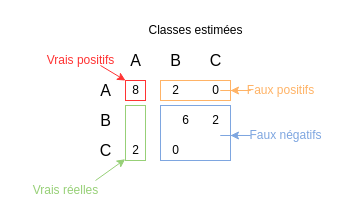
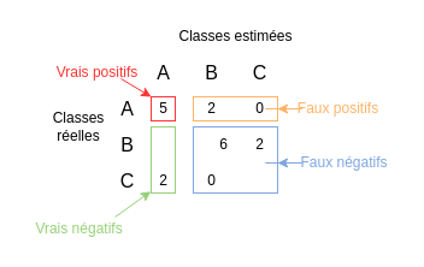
  <mxCell id="0" />
  <mxCell id="1" parent="0" />
  <mxCell id="2" value="" style="rounded=0;whiteSpace=wrap;html=1;strokeColor=#7EA6E0;" vertex="1" parent="1"><mxGeometry x="160" y="105" width="70" height="55" as="geometry" /></mxCell>
  <mxCell id="3" value="" style="rounded=0;whiteSpace=wrap;html=1;strokeColor=#FFB366;" vertex="1" parent="1"><mxGeometry x="160" y="80" width="70" height="20" as="geometry" /></mxCell>
  <mxCell id="4" value="" style="rounded=0;whiteSpace=wrap;html=1;strokeColor=#97D077;" vertex="1" parent="1"><mxGeometry x="125" y="105" width="20" height="55" as="geometry" /></mxCell>
  <mxCell id="5" value="" style="rounded=0;whiteSpace=wrap;html=1;fontColor=#000000;strokeColor=#FF3333;" parent="1" vertex="1"><mxGeometry x="125" y="80" width="20" height="20" as="geometry" /></mxCell>
  <mxCell id="6" value="&lt;font style=&quot;font-size: 16px&quot;&gt;A&lt;/font&gt;" style="text;html=1;align=center;verticalAlign=middle;resizable=0;points=[];autosize=1;strokeColor=none;" parent="1" vertex="1"><mxGeometry x="120" y="50" width="30" height="20" as="geometry" /></mxCell>
  <mxCell id="7" value="&lt;font style=&quot;font-size: 16px&quot;&gt;B&lt;/font&gt;" style="text;html=1;align=center;verticalAlign=middle;resizable=0;points=[];autosize=1;strokeColor=none;" parent="1" vertex="1"><mxGeometry x="160" y="50" width="30" height="20" as="geometry" /></mxCell>
  <mxCell id="8" value="&lt;font style=&quot;font-size: 16px&quot;&gt;C&lt;/font&gt;" style="text;html=1;align=center;verticalAlign=middle;resizable=0;points=[];autosize=1;strokeColor=none;" parent="1" vertex="1"><mxGeometry x="200" y="50" width="30" height="20" as="geometry" /></mxCell>
  <mxCell id="9" value="&lt;font style=&quot;font-size: 16px&quot;&gt;A&lt;/font&gt;" style="text;html=1;align=center;verticalAlign=middle;resizable=0;points=[];autosize=1;strokeColor=none;" parent="1" vertex="1"><mxGeometry x="90" y="80" width="30" height="20" as="geometry" /></mxCell>
  <mxCell id="10" value="&lt;font style=&quot;font-size: 16px&quot;&gt;B&lt;/font&gt;" style="text;html=1;align=center;verticalAlign=middle;resizable=0;points=[];autosize=1;strokeColor=none;" parent="1" vertex="1"><mxGeometry x="90" y="110" width="30" height="20" as="geometry" /></mxCell>
  <mxCell id="11" value="&lt;font style=&quot;font-size: 16px&quot;&gt;C&lt;/font&gt;" style="text;html=1;align=center;verticalAlign=middle;resizable=0;points=[];autosize=1;strokeColor=none;" parent="1" vertex="1"><mxGeometry x="90" y="140" width="30" height="20" as="geometry" /></mxCell>
- <mxCell id="12" value="8" style="text;html=1;align=center;verticalAlign=middle;resizable=0;points=[];autosize=1;strokeColor=none;rounded=0;" parent="1" vertex="1"><mxGeometry x="125" y="80" width="20" height="20" as="geometry" /></mxCell>
+ <mxCell id="12" value="5" style="text;html=1;align=center;verticalAlign=middle;resizable=0;points=[];autosize=1;strokeColor=none;rounded=0;" parent="1" vertex="1"><mxGeometry x="125" y="80" width="20" height="20" as="geometry" /></mxCell>
  <mxCell id="13" value="2" style="text;html=1;align=center;verticalAlign=middle;resizable=0;points=[];autosize=1;strokeColor=none;" parent="1" vertex="1"><mxGeometry x="165" y="80" width="20" height="20" as="geometry" /></mxCell>
  <mxCell id="14" value="0" style="text;html=1;align=center;verticalAlign=middle;resizable=0;points=[];autosize=1;strokeColor=none;" parent="1" vertex="1"><mxGeometry x="205" y="80" width="20" height="20" as="geometry" /></mxCell>
  <mxCell id="15" value="6" style="text;html=1;align=center;verticalAlign=middle;resizable=0;points=[];autosize=1;strokeColor=none;" parent="1" vertex="1"><mxGeometry x="175" y="110" width="20" height="20" as="geometry" /></mxCell>
  <mxCell id="16" value="2" style="text;html=1;align=center;verticalAlign=middle;resizable=0;points=[];autosize=1;strokeColor=none;" parent="1" vertex="1"><mxGeometry x="205" y="110" width="20" height="20" as="geometry" /></mxCell>
  <mxCell id="17" value="2" style="text;html=1;align=center;verticalAlign=middle;resizable=0;points=[];autosize=1;strokeColor=none;" parent="1" vertex="1"><mxGeometry x="125" y="140" width="20" height="20" as="geometry" /></mxCell>
  <mxCell id="18" value="0" style="text;html=1;align=center;verticalAlign=middle;resizable=0;points=[];autosize=1;strokeColor=none;" parent="1" vertex="1"><mxGeometry x="165" y="140" width="20" height="20" as="geometry" /></mxCell>
+ <mxCell id="19" value="Classes réelles" style="text;html=1;strokeColor=none;fillColor=none;align=center;verticalAlign=middle;whiteSpace=wrap;rounded=0;fontColor=#000000;" parent="1" vertex="1"><mxGeometry x="40" y="90" width="50" height="30" as="geometry" /></mxCell>
  <mxCell id="20" value="Classes estimées" style="text;html=1;align=center;verticalAlign=middle;resizable=0;points=[];autosize=1;strokeColor=none;fontColor=#000000;" parent="1" vertex="1"><mxGeometry x="140" y="20" width="110" height="20" as="geometry" /></mxCell>
  <mxCell id="21" value="" style="endArrow=classic;html=1;fontColor=#000000;strokeColor=#FF3333;entryX=0.003;entryY=0.003;entryDx=0;entryDy=0;entryPerimeter=0;" parent="1" target="12" edge="1"><mxGeometry width="50" height="50" relative="1" as="geometry"><mxPoint x="100" y="65" as="sourcePoint" /><mxPoint x="150" y="90" as="targetPoint" /></mxGeometry></mxCell>
  <mxCell id="22" value="&lt;font color=&quot;#FF3333&quot;&gt;Vrais positifs&lt;/font&gt;" style="text;html=1;align=center;verticalAlign=middle;resizable=0;points=[];autosize=1;strokeColor=none;fontColor=#000000;" parent="1" vertex="1"><mxGeometry x="40" y="50" width="80" height="20" as="geometry" /></mxCell>
  <mxCell id="23" value="" style="endArrow=classic;html=1;strokeColor=#97D077;entryX=-0.014;entryY=0.936;entryDx=0;entryDy=0;entryPerimeter=0;" edge="1" parent="1" target="17"><mxGeometry width="50" height="50" relative="1" as="geometry"><mxPoint x="95" y="180" as="sourcePoint" /><mxPoint x="120" y="160" as="targetPoint" /></mxGeometry></mxCell>
- <mxCell id="24" value="&lt;font color=&quot;#97D077&quot;&gt;Vrais réelles&lt;/font&gt;" style="text;html=1;align=center;verticalAlign=middle;resizable=0;points=[];autosize=1;strokeColor=none;" vertex="1" parent="1"><mxGeometry x="20" y="180" width="90" height="20" as="geometry" /></mxCell>
+ <mxCell id="24" value="&lt;font color=&quot;#97D077&quot;&gt;Vrais négatifs&lt;/font&gt;" style="text;html=1;align=center;verticalAlign=middle;resizable=0;points=[];autosize=1;strokeColor=none;" vertex="1" parent="1"><mxGeometry x="20" y="180" width="90" height="20" as="geometry" /></mxCell>
  <mxCell id="25" style="edgeStyle=orthogonalEdgeStyle;rounded=0;orthogonalLoop=1;jettySize=auto;html=1;entryX=1;entryY=0.5;entryDx=0;entryDy=0;strokeColor=#FFB366;" edge="1" parent="1" source="26" target="3"><mxGeometry relative="1" as="geometry" /></mxCell>
  <mxCell id="26" value="&lt;font color=&quot;#FFB366&quot;&gt;Faux positifs&lt;/font&gt;" style="text;html=1;align=center;verticalAlign=middle;resizable=0;points=[];autosize=1;strokeColor=none;" vertex="1" parent="1"><mxGeometry x="240" y="80" width="80" height="20" as="geometry" /></mxCell>
  <mxCell id="27" style="edgeStyle=orthogonalEdgeStyle;rounded=0;orthogonalLoop=1;jettySize=auto;html=1;entryX=1;entryY=0.545;entryDx=0;entryDy=0;entryPerimeter=0;strokeColor=#7EA6E0;" edge="1" parent="1" source="28" target="2"><mxGeometry relative="1" as="geometry" /></mxCell>
  <mxCell id="28" value="&lt;font color=&quot;#7EA6E0&quot;&gt;Faux négatifs&lt;/font&gt;" style="text;html=1;align=center;verticalAlign=middle;resizable=0;points=[];autosize=1;strokeColor=none;" vertex="1" parent="1"><mxGeometry x="240" y="125" width="90" height="20" as="geometry" /></mxCell>
